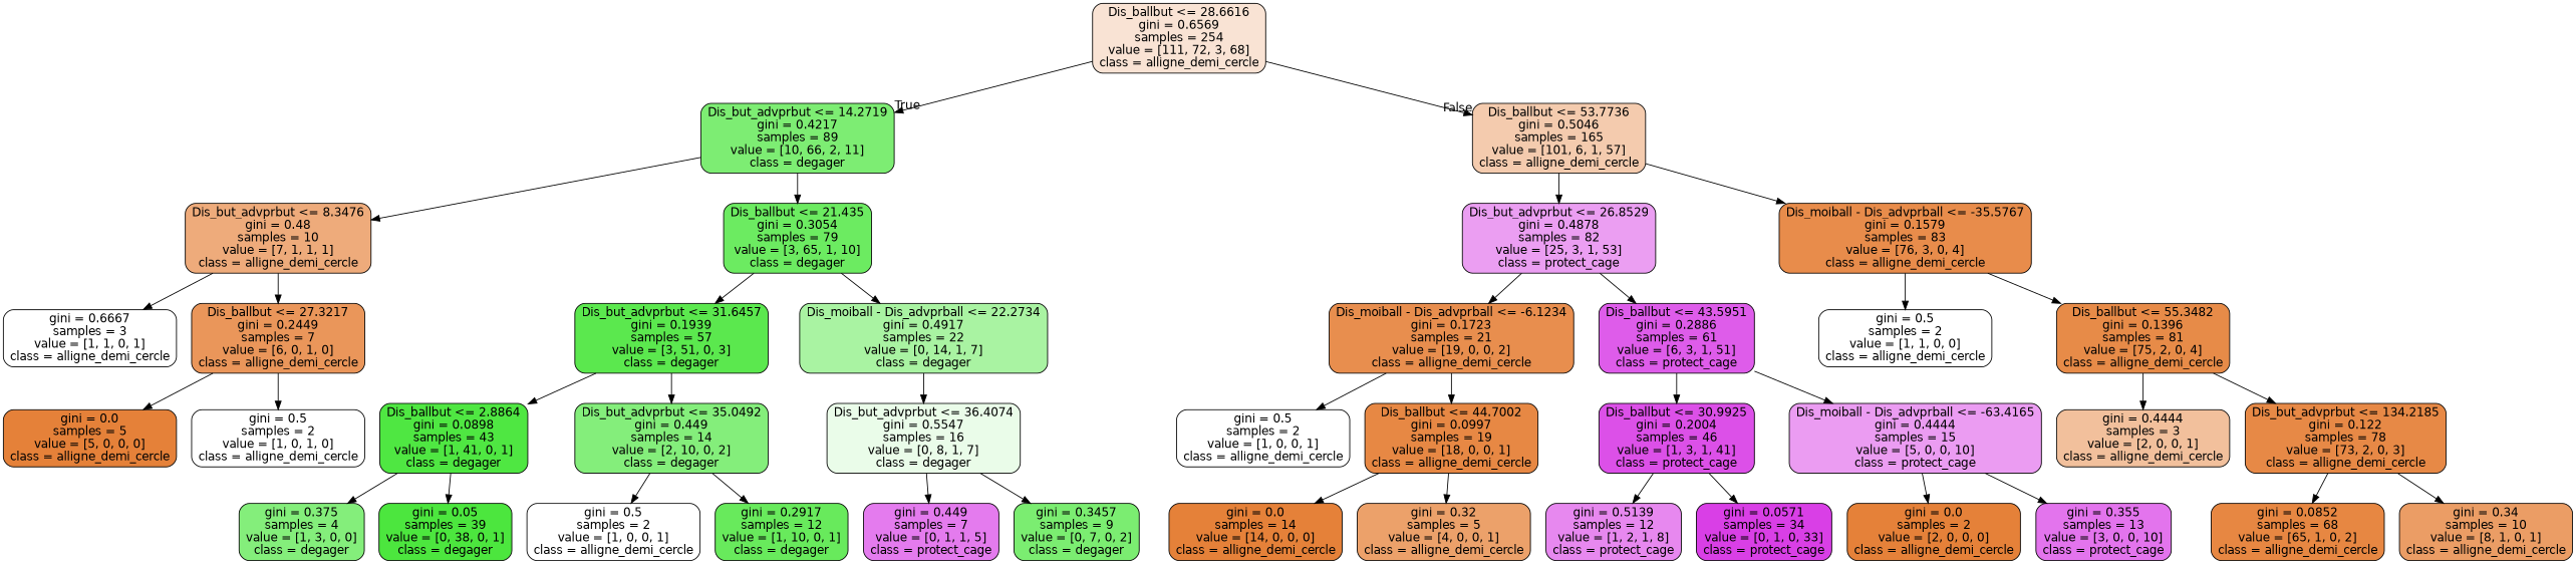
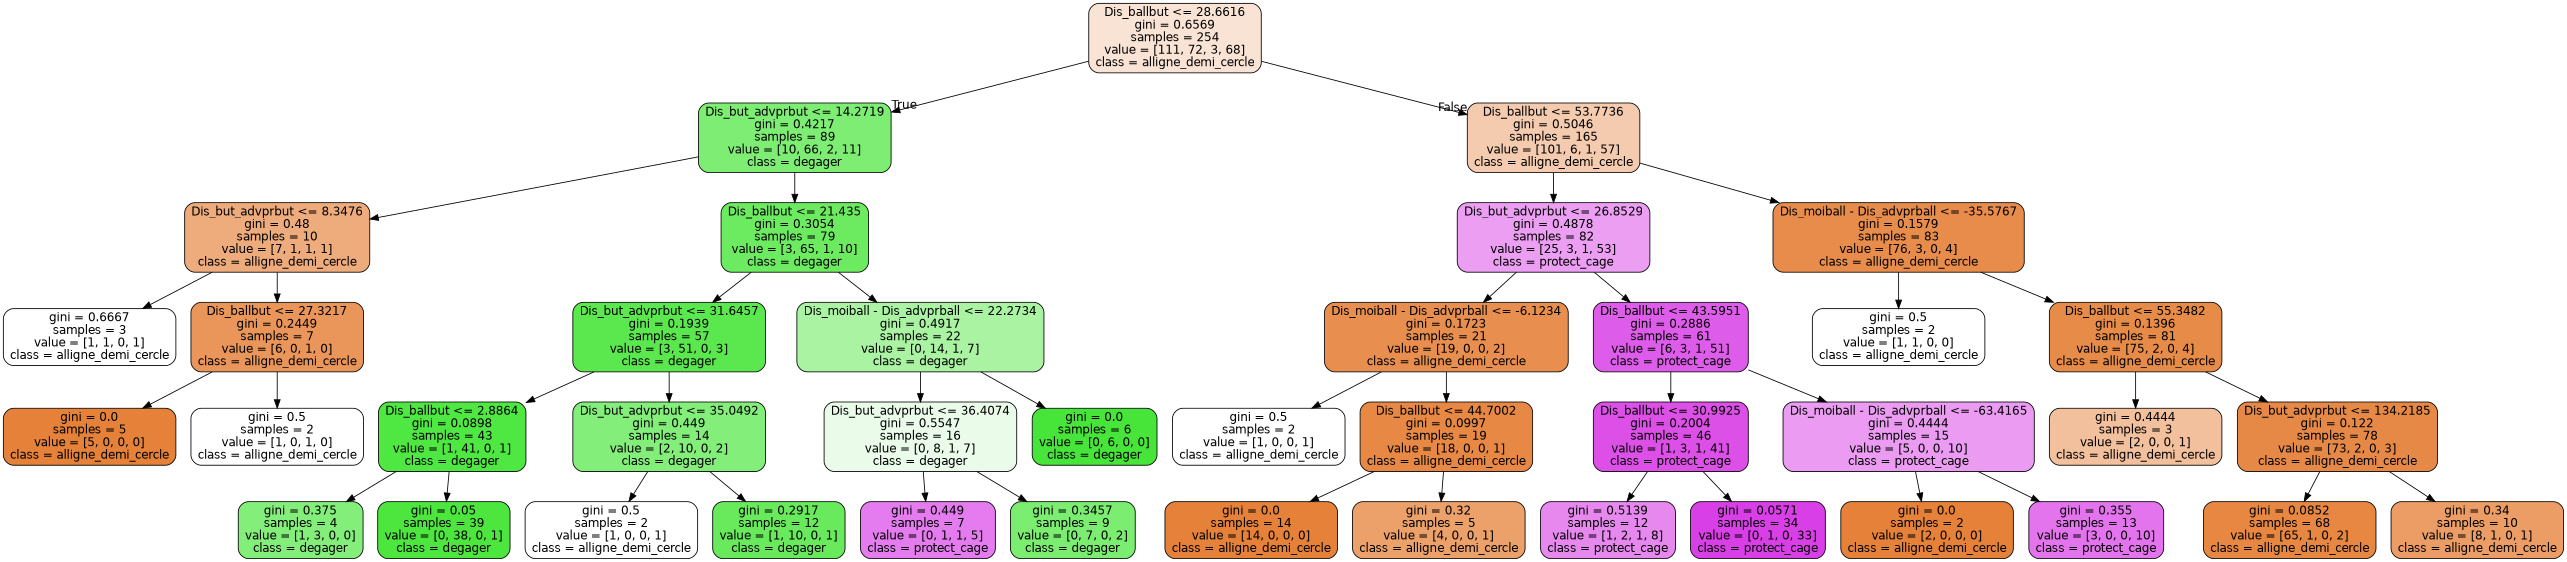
  digraph {
    node [color=black fillcolor="#e5813900" fontname=helvetica shape=box style="filled, rounded"]
    edge [fontname=helvetica]
    n1 [fillcolor="#e5813937" label="Dis_ballbut <= 28.6616\ngini = 0.6569\nsamples = 254\nvalue = [111, 72, 3, 68]\nclass = alligne_demi_cercle"]
    n2 [fillcolor="#47e539b4" label="Dis_but_advprbut <= 14.2719\ngini = 0.4217\nsamples = 89\nvalue = [10, 66, 2, 11]\nclass = degager"]
    n3 [fillcolor="#e5813968" label="Dis_ballbut <= 53.7736\ngini = 0.5046\nsamples = 165\nvalue = [101, 6, 1, 57]\nclass = alligne_demi_cercle"]
    n4 [fillcolor="#e58139aa" label="Dis_but_advprbut <= 8.3476\ngini = 0.48\nsamples = 10\nvalue = [7, 1, 1, 1]\nclass = alligne_demi_cercle"]
    n5 [fillcolor="#47e539cb" label="Dis_ballbut <= 21.435\ngini = 0.3054\nsamples = 79\nvalue = [3, 65, 1, 10]\nclass = degager"]
    n6 [label="gini = 0.6667\nsamples = 3\nvalue = [1, 1, 0, 1]\nclass = alligne_demi_cercle"]
    n7 [fillcolor="#e58139d4" label="Dis_ballbut <= 27.3217\ngini = 0.2449\nsamples = 7\nvalue = [6, 0, 1, 0]\nclass = alligne_demi_cercle"]
    n8 [fillcolor="#e58139ff" label="gini = 0.0\nsamples = 5\nvalue = [5, 0, 0, 0]\nclass = alligne_demi_cercle"]
    n9 [label="gini = 0.5\nsamples = 2\nvalue = [1, 0, 1, 0]\nclass = alligne_demi_cercle"]
    n10 [fillcolor="#47e539e3" label="Dis_but_advprbut <= 31.6457\ngini = 0.1939\nsamples = 57\nvalue = [3, 51, 0, 3]\nclass = degager"]
    n11 [fillcolor="#47e53977" label="Dis_moiball - Dis_advprball <= 22.2734\ngini = 0.4917\nsamples = 22\nvalue = [0, 14, 1, 7]\nclass = degager"]
    n12 [fillcolor="#47e539f3" label="Dis_ballbut <= 2.8864\ngini = 0.0898\nsamples = 43\nvalue = [1, 41, 0, 1]\nclass = degager"]
    n13 [fillcolor="#47e539aa" label="Dis_but_advprbut <= 35.0492\ngini = 0.449\nsamples = 14\nvalue = [2, 10, 0, 2]\nclass = degager"]
    n14 [fillcolor="#47e539aa" label="gini = 0.375\nsamples = 4\nvalue = [1, 3, 0, 0]\nclass = degager"]
    n15 [fillcolor="#47e539f8" label="gini = 0.05\nsamples = 39\nvalue = [0, 38, 0, 1]\nclass = degager"]
    n16 [label="gini = 0.5\nsamples = 2\nvalue = [1, 0, 0, 1]\nclass = alligne_demi_cercle"]
    n17 [fillcolor="#47e539d1" label="gini = 0.2917\nsamples = 12\nvalue = [1, 10, 0, 1]\nclass = degager"]
    n18 [fillcolor="#47e5391c" label="Dis_but_advprbut <= 36.4074\ngini = 0.5547\nsamples = 16\nvalue = [0, 8, 1, 7]\nclass = degager"]
+   n19 [fillcolor="#47e539ff" label="gini = 0.0\nsamples = 6\nvalue = [0, 6, 0, 0]\nclass = degager"]
    n20 [fillcolor="#d739e5aa" label="gini = 0.449\nsamples = 7\nvalue = [0, 1, 1, 5]\nclass = protect_cage"]
    n21 [fillcolor="#47e539b6" label="gini = 0.3457\nsamples = 9\nvalue = [0, 7, 0, 2]\nclass = degager"]
    n22 [fillcolor="#d739e57d" label="Dis_but_advprbut <= 26.8529\ngini = 0.4878\nsamples = 82\nvalue = [25, 3, 1, 53]\nclass = protect_cage"]
    n23 [fillcolor="#e58139e8" label="Dis_moiball - Dis_advprball <= -35.5767\ngini = 0.1579\nsamples = 83\nvalue = [76, 3, 0, 4]\nclass = alligne_demi_cercle"]
    n24 [fillcolor="#e58139e4" label="Dis_moiball - Dis_advprball <= -6.1234\ngini = 0.1723\nsamples = 21\nvalue = [19, 0, 0, 2]\nclass = alligne_demi_cercle"]
    n25 [fillcolor="#d739e5d1" label="Dis_ballbut <= 43.5951\ngini = 0.2886\nsamples = 61\nvalue = [6, 3, 1, 51]\nclass = protect_cage"]
    n26 [label="gini = 0.5\nsamples = 2\nvalue = [1, 0, 0, 1]\nclass = alligne_demi_cercle"]
    n27 [fillcolor="#e58139f1" label="Dis_ballbut <= 44.7002\ngini = 0.0997\nsamples = 19\nvalue = [18, 0, 0, 1]\nclass = alligne_demi_cercle"]
    n28 [fillcolor="#e58139ff" label="gini = 0.0\nsamples = 14\nvalue = [14, 0, 0, 0]\nclass = alligne_demi_cercle"]
    n29 [fillcolor="#e58139bf" label="gini = 0.32\nsamples = 5\nvalue = [4, 0, 0, 1]\nclass = alligne_demi_cercle"]
    n30 [fillcolor="#d739e5e1" label="Dis_ballbut <= 30.9925\ngini = 0.2004\nsamples = 46\nvalue = [1, 3, 1, 41]\nclass = protect_cage"]
    n31 [fillcolor="#d739e57f" label="Dis_moiball - Dis_advprball <= -63.4165\ngini = 0.4444\nsamples = 15\nvalue = [5, 0, 0, 10]\nclass = protect_cage"]
    n32 [fillcolor="#d739e599" label="gini = 0.5139\nsamples = 12\nvalue = [1, 2, 1, 8]\nclass = protect_cage"]
    n33 [fillcolor="#d739e5f7" label="gini = 0.0571\nsamples = 34\nvalue = [0, 1, 0, 33]\nclass = protect_cage"]
    n34 [fillcolor="#e58139ff" label="gini = 0.0\nsamples = 2\nvalue = [2, 0, 0, 0]\nclass = alligne_demi_cercle"]
    n35 [fillcolor="#d739e5b3" label="gini = 0.355\nsamples = 13\nvalue = [3, 0, 0, 10]\nclass = protect_cage"]
    n36 [label="gini = 0.5\nsamples = 2\nvalue = [1, 1, 0, 0]\nclass = alligne_demi_cercle"]
    n37 [fillcolor="#e58139eb" label="Dis_ballbut <= 55.3482\ngini = 0.1396\nsamples = 81\nvalue = [75, 2, 0, 4]\nclass = alligne_demi_cercle"]
    n38 [fillcolor="#e581397f" label="gini = 0.4444\nsamples = 3\nvalue = [2, 0, 0, 1]\nclass = alligne_demi_cercle"]
    n39 [fillcolor="#e58139ee" label="Dis_but_advprbut <= 134.2185\ngini = 0.122\nsamples = 78\nvalue = [73, 2, 0, 3]\nclass = alligne_demi_cercle"]
    n40 [fillcolor="#e58139f3" label="gini = 0.0852\nsamples = 68\nvalue = [65, 1, 0, 2]\nclass = alligne_demi_cercle"]
    n41 [fillcolor="#e58139c6" label="gini = 0.34\nsamples = 10\nvalue = [8, 1, 0, 1]\nclass = alligne_demi_cercle"]
    n1 -> n2 [headlabel=True labelangle=45 labeldistance=2.5]
    n1 -> n3 [headlabel=False labelangle=-45 labeldistance=2.5]
    n2 -> n4
    n2 -> n5
    n3 -> n22
    n3 -> n23
    n4 -> n6
    n4 -> n7
    n5 -> n10
    n5 -> n11
    n7 -> n8
    n7 -> n9
    n10 -> n12
    n10 -> n13
    n11 -> n18
+   n11 -> n19
    n12 -> n14
    n12 -> n15
    n13 -> n16
    n13 -> n17
    n18 -> n20
    n18 -> n21
    n22 -> n24
    n22 -> n25
    n23 -> n36
    n23 -> n37
    n24 -> n26
    n24 -> n27
    n25 -> n30
    n25 -> n31
    n27 -> n28
    n27 -> n29
    n30 -> n32
    n30 -> n33
    n31 -> n34
    n31 -> n35
    n37 -> n38
    n37 -> n39
    n39 -> n40
    n39 -> n41
  }
